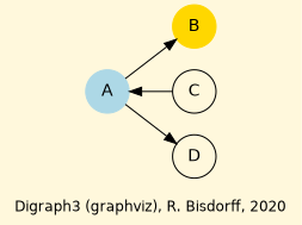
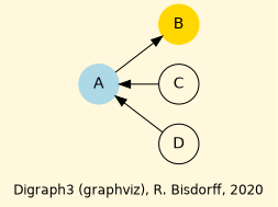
  digraph {
    bgcolor=cornsilk
    fontname="DejaVu Sans"
    fontsize=12
    label="\nDigraph3 (graphviz), R. Bisdorff, 2020"
    rankdir=LR
    node [fontname="DejaVu Sans" shape=circle]
    edge [color=black dir=back fontname="DejaVu Sans"]
    n1 [color=gold label=B style=filled]
    n2 [color=lightblue label=A style=filled]
    n3 [label=C]
    n4 [label=D]
    subgraph sub_1 {
      rank=max
      n1
    }
    subgraph sub_2 {
      rank=min
      n2
    }
    n1 -> n2
    n2 -> n3
-   n4 -> n2
+   n2 -> n4
  }
